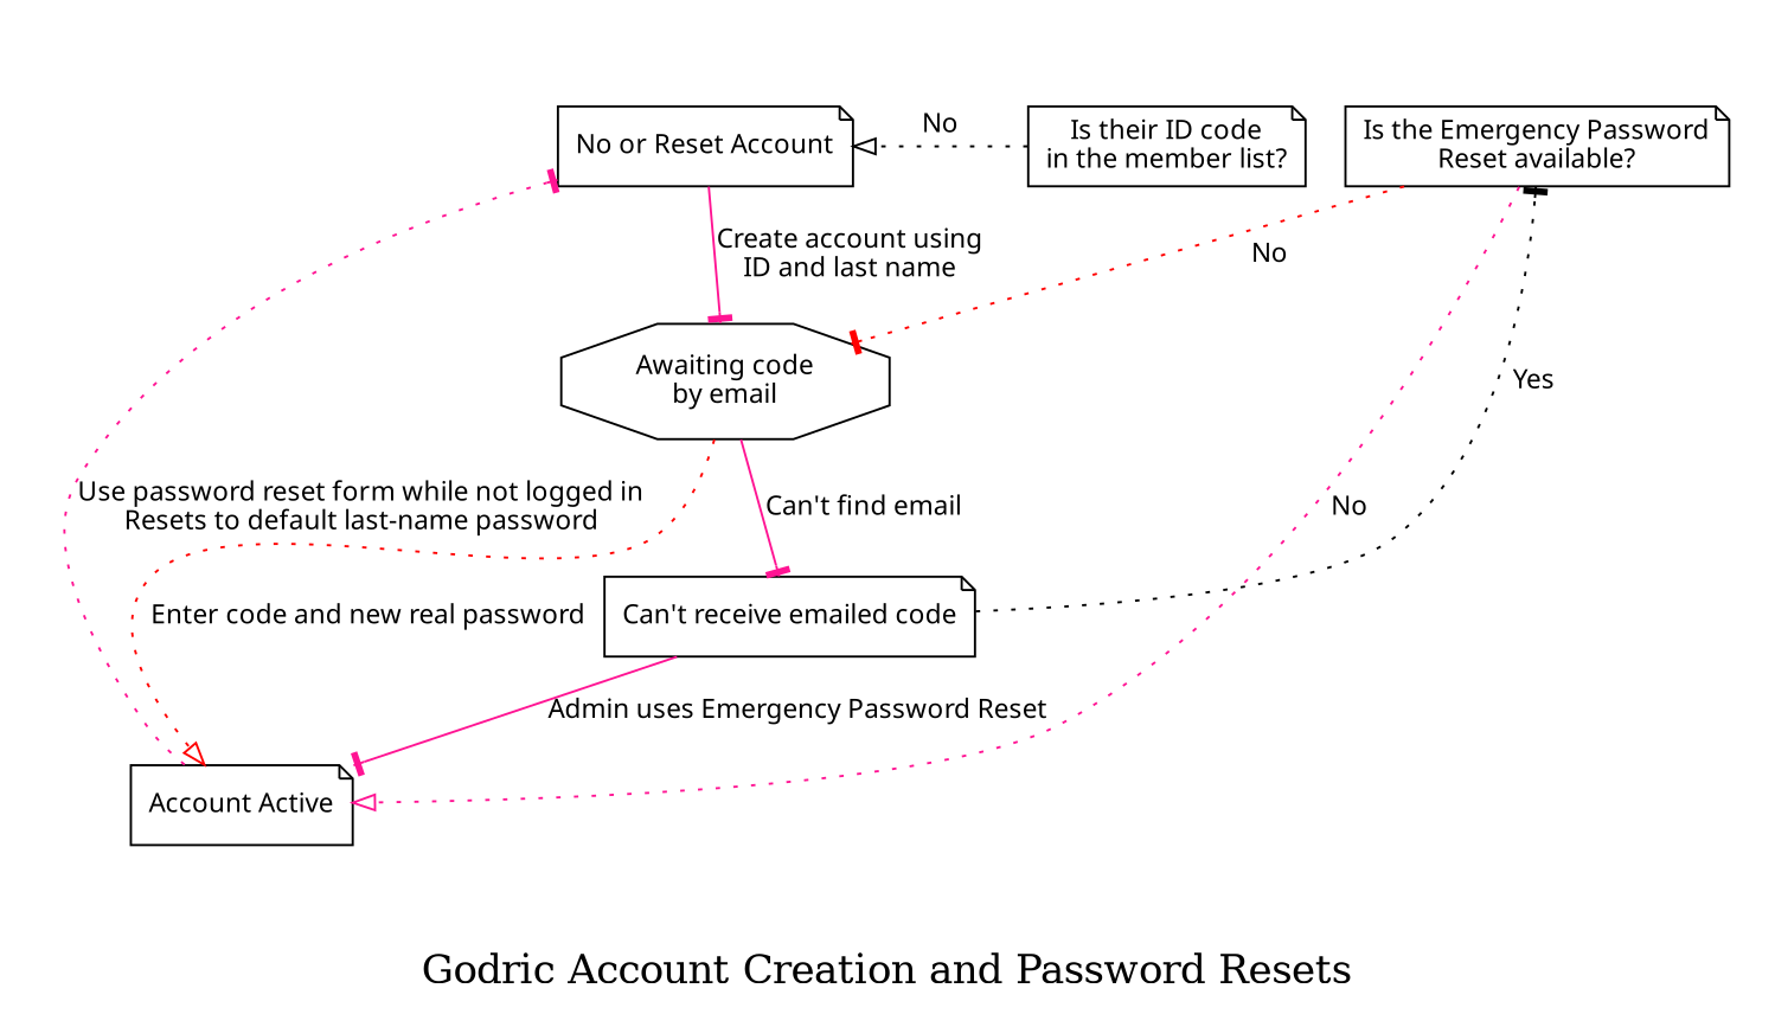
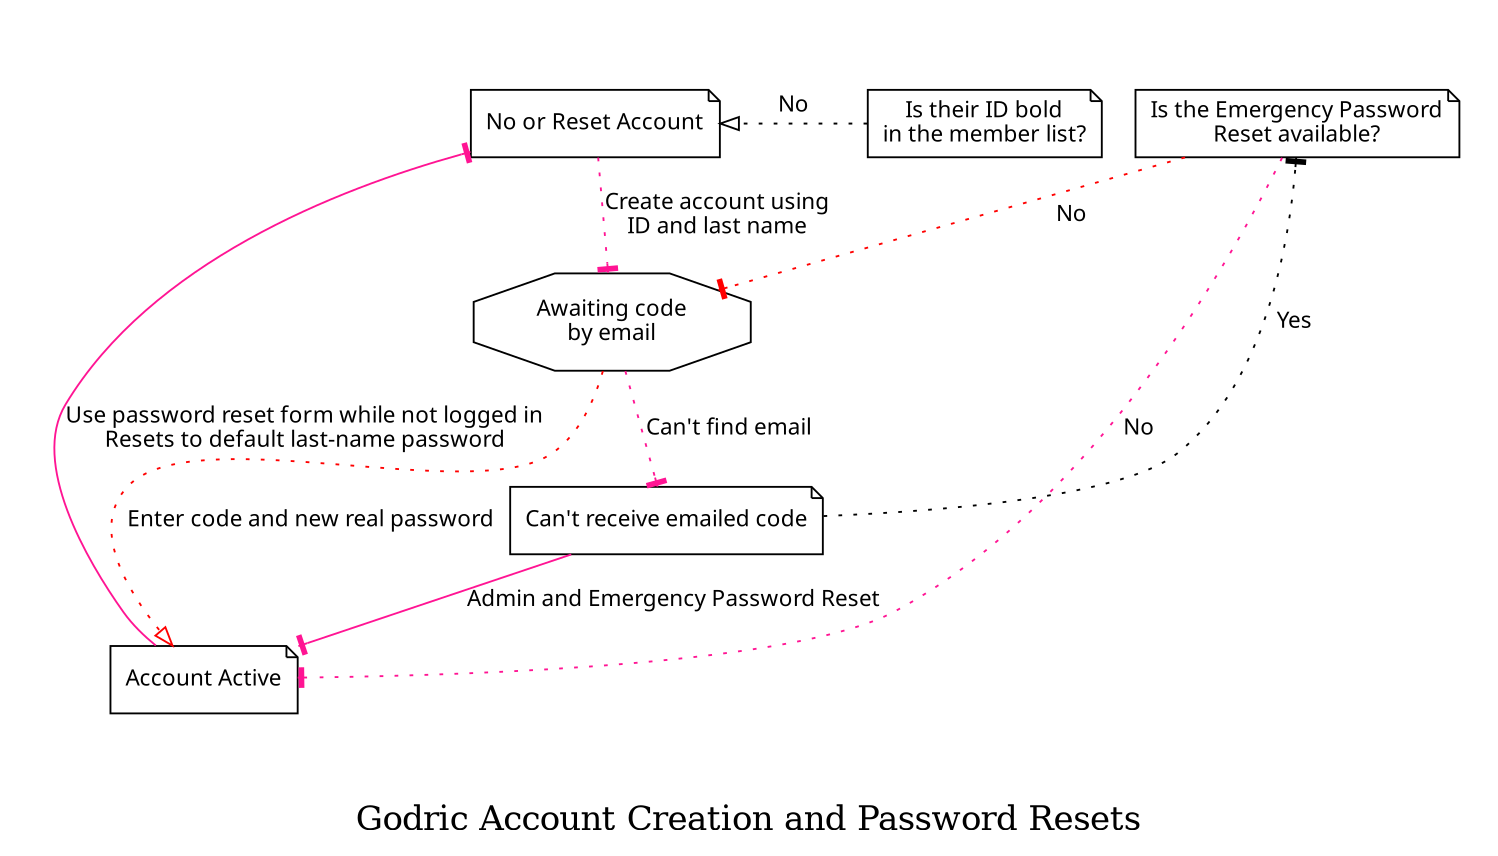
  digraph {
    fontsize=18
    label="Godric Account Creation and Password Resets"
    node [fillcolor=white fontname="sans-serif" fontsize=12 shape=note style=filled]
    edge [arrowhead=tee color=deeppink fontname="sans-serif" fontsize=12 style=dotted]
    n1 [label="No or Reset Account"]
    n2 [label="Awaiting code\nby email" shape=octagon]
    n3 [label="Account Active"]
    n4 [label="Can't receive emailed code"]
-   n5 [label="Is their ID code\nin the member list?"]
+   n5 [label="Is their ID bold\nin the member list?"]
    n6 [label="Is the Emergency Password\nReset available?"]
    subgraph sub_1 {
      cluster=true
      label="User Actions"
      n1
      n2
      n3
      n4
    }
    subgraph sub_2 {
      cluster=true
      label="Admin Diagnoses"
      n5
      n6
    }
-   n1 -> n2 [label="Create account using\nID and last name" style=""]
+   n1 -> n2 [label="Create account using\nID and last name"]
    n2 -> n3 [arrowhead=onormal color=red label="Enter code and new real password"]
-   n2 -> n4 [label="Can't find email" style=""]
-   n3 -> n1 [label="Use password reset form while not logged in\nResets to default last-name password"]
-   n4 -> n3 [label="Admin uses Emergency Password Reset" style=""]
+   n2 -> n4 [label="Can't find email"]
+   n3 -> n1 [label="Use password reset form while not logged in\nResets to default last-name password" style=""]
+   n4 -> n3 [label="Admin and Emergency Password Reset" style=""]
    n4 -> n6 [color=black label=Yes]
    n5 -> n1 [arrowhead=onormal color=black label=No]
    n6 -> n2 [color=red label=No]
-   n6 -> n3 [arrowhead=onormal label=No]
+   n6 -> n3 [label=No]
  }
